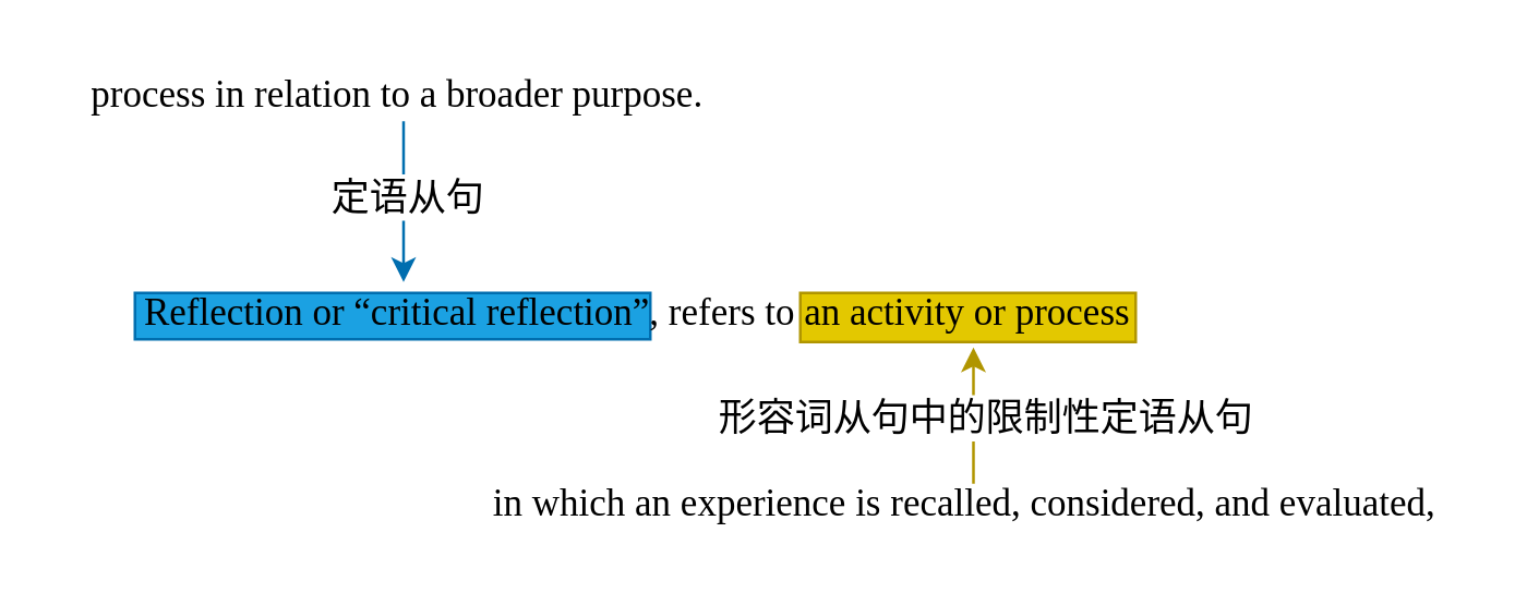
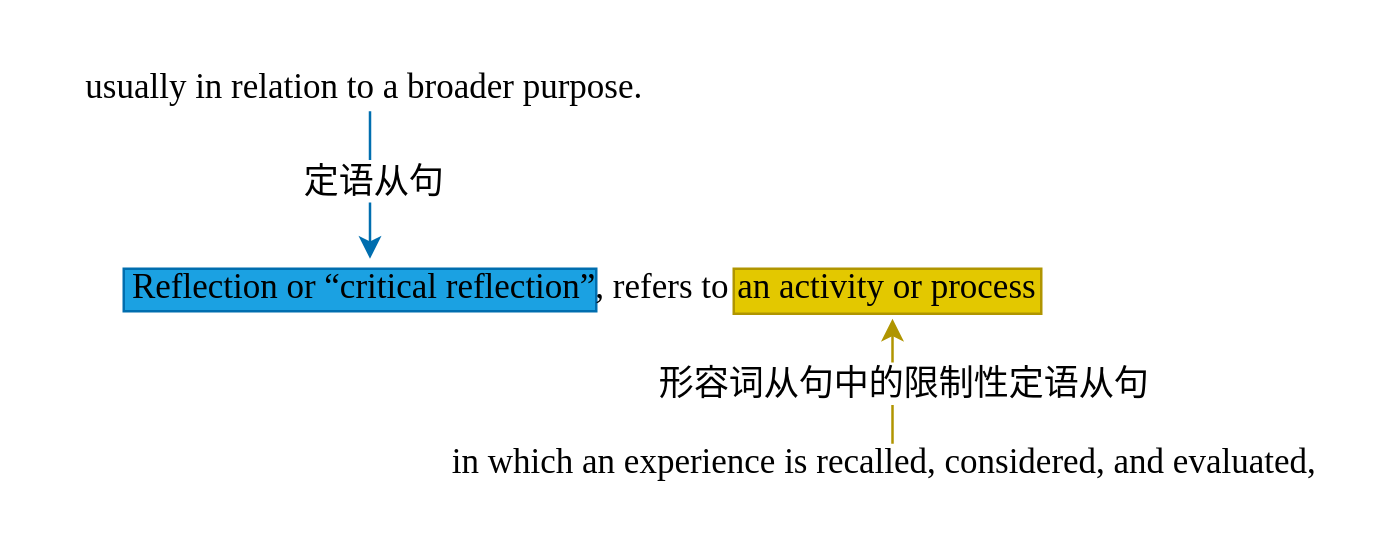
  <mxCell id="0" />
  <mxCell id="1" parent="0" />
  <mxCell id="2" value="" style="rounded=0;whiteSpace=wrap;html=1;fillColor=#1ba1e2;fontColor=#ffffff;strokeColor=#006EAF;" vertex="1" parent="1"><mxGeometry x="49" y="107" width="189" height="17" as="geometry" /></mxCell>
  <mxCell id="3" value="" style="rounded=0;whiteSpace=wrap;html=1;fillColor=#e3c800;strokeColor=#B09500;fontColor=#000000;" vertex="1" parent="1"><mxGeometry x="293" y="107" width="123" height="18" as="geometry" /></mxCell>
  <mxCell id="4" value="&lt;font face=&quot;Times New Roman&quot; style=&quot;font-size: 14px;&quot;&gt;Reflection or “critical reflection”, refers to an activity or process&lt;/font&gt;" style="text;html=1;align=center;verticalAlign=middle;resizable=0;points=[];autosize=1;strokeColor=none;fillColor=none;" vertex="1" parent="1"><mxGeometry x="38" y="100" width="390" height="30" as="geometry" /></mxCell>
  <mxCell id="5" value="&lt;font style=&quot;font-size: 14px;&quot; face=&quot;Times New Roman&quot;&gt;in which an experience is recalled, considered, and evaluated,&lt;/font&gt;" style="text;html=1;align=center;verticalAlign=middle;resizable=0;points=[];autosize=1;strokeColor=none;fillColor=none;" vertex="1" parent="1"><mxGeometry x="168" y="170" width="370" height="30" as="geometry" /></mxCell>
  <mxCell id="6" value="" style="endArrow=classic;html=1;rounded=0;fillColor=#e3c800;strokeColor=#B09500;" edge="1" parent="1"><mxGeometry width="50" height="50" relative="1" as="geometry"><mxPoint x="356.5" y="177" as="sourcePoint" /><mxPoint x="356.5" y="127" as="targetPoint" /></mxGeometry></mxCell>
  <mxCell id="7" value="&lt;font style=&quot;font-size: 14px;&quot;&gt;形容词从句中的限制性定语从句&lt;/font&gt;" style="edgeLabel;html=1;align=center;verticalAlign=middle;resizable=0;points=[];" vertex="1" connectable="0" parent="6"><mxGeometry x="0.02" y="-3" relative="1" as="geometry"><mxPoint x="1" y="1" as="offset" /></mxGeometry></mxCell>
- <mxCell id="8" value="&lt;font style=&quot;font-size: 14px;&quot; face=&quot;Times New Roman&quot;&gt;process in relation to a broader purpose.&lt;/font&gt;" style="text;html=1;align=center;verticalAlign=middle;resizable=0;points=[];autosize=1;strokeColor=none;fillColor=none;" vertex="1" parent="1"><mxGeometry x="20" y="20" width="250" height="30" as="geometry" /></mxCell>
+ <mxCell id="8" value="&lt;font style=&quot;font-size: 14px;&quot; face=&quot;Times New Roman&quot;&gt;usually in relation to a broader purpose.&lt;/font&gt;" style="text;html=1;align=center;verticalAlign=middle;resizable=0;points=[];autosize=1;strokeColor=none;fillColor=none;" vertex="1" parent="1"><mxGeometry x="20" y="20" width="250" height="30" as="geometry" /></mxCell>
  <mxCell id="9" value="" style="endArrow=classic;html=1;rounded=0;fillColor=#1ba1e2;strokeColor=#006EAF;" edge="1" parent="1"><mxGeometry width="50" height="50" relative="1" as="geometry"><mxPoint x="147.5" y="44" as="sourcePoint" /><mxPoint x="147.5" y="103" as="targetPoint" /></mxGeometry></mxCell>
  <mxCell id="10" value="&lt;font style=&quot;font-size: 14px;&quot;&gt;定语从句&lt;/font&gt;" style="edgeLabel;html=1;align=center;verticalAlign=middle;resizable=0;points=[];" vertex="1" connectable="0" parent="9"><mxGeometry x="-0.102" y="1" relative="1" as="geometry"><mxPoint y="1" as="offset" /></mxGeometry></mxCell>
